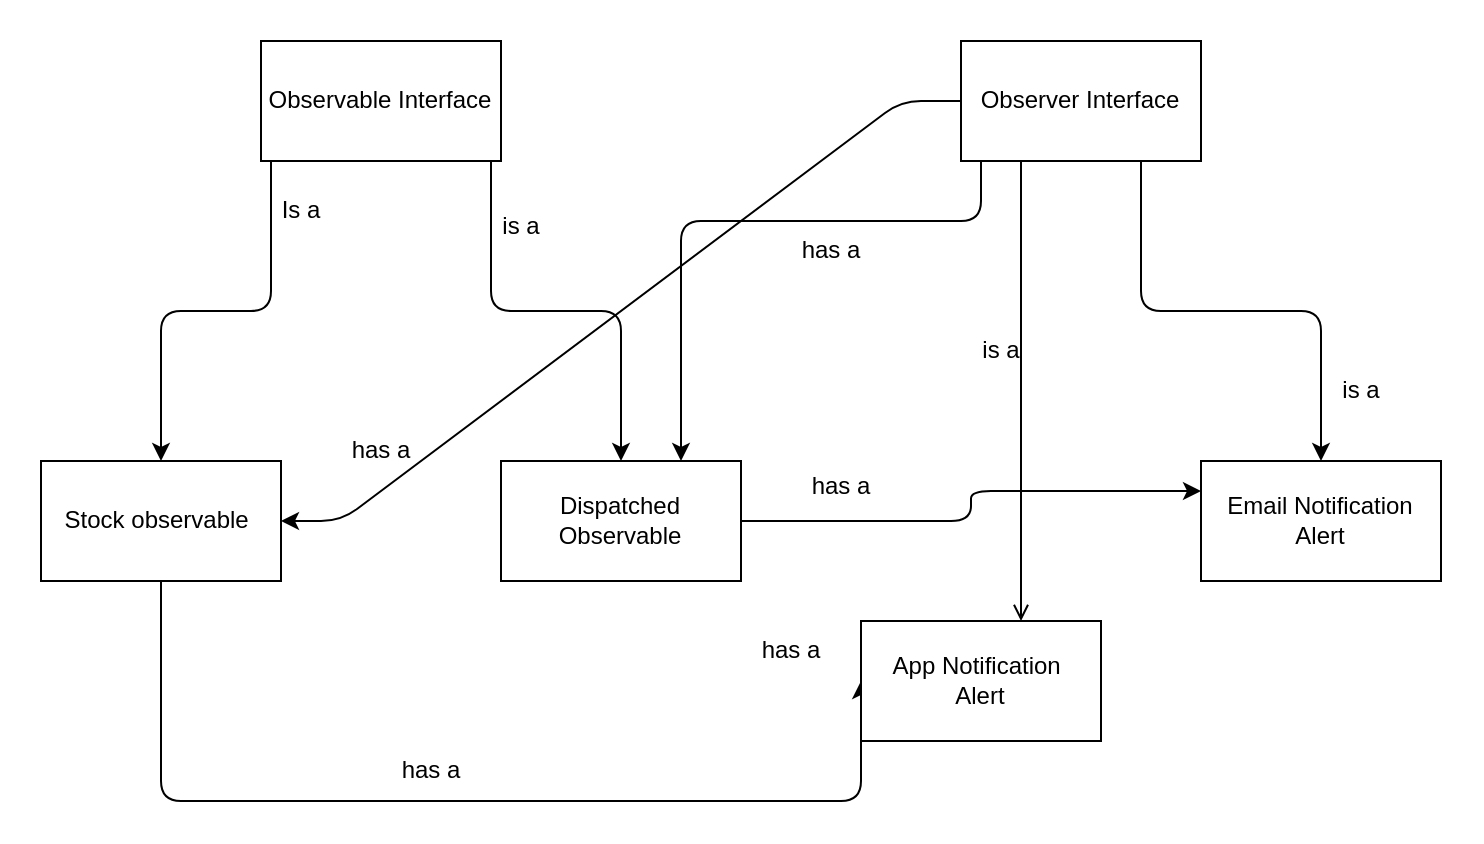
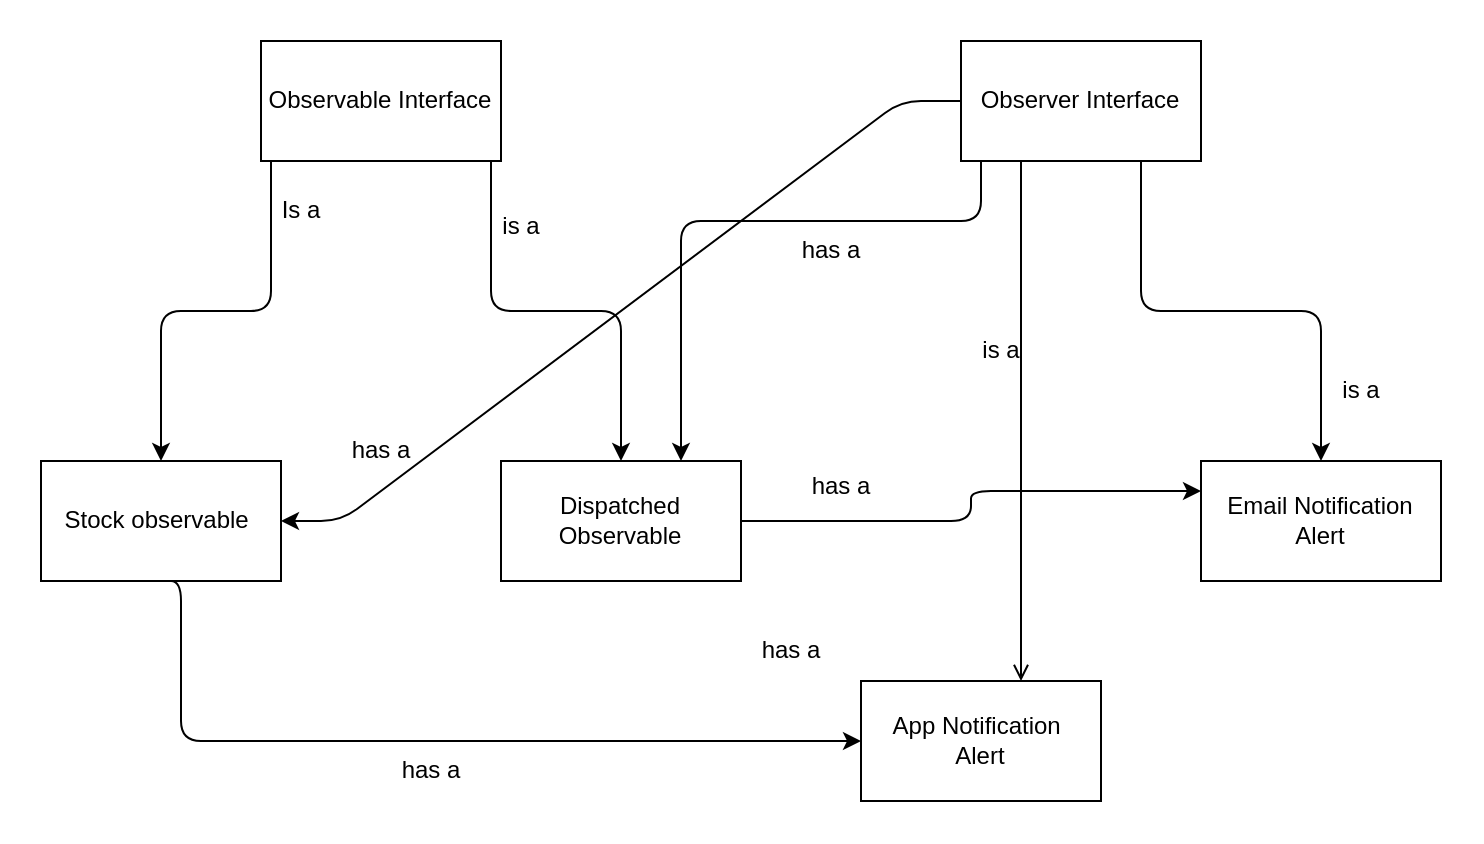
  <mxCell id="0" />
  <mxCell id="1" parent="0" />
  <mxCell id="2" value="Observable Interface" style="whiteSpace=wrap;html=1;" vertex="1" parent="1"><mxGeometry x="130" y="20" width="120" height="60" as="geometry" /></mxCell>
  <mxCell id="3" style="edgeStyle=elbowEdgeStyle;elbow=vertical;html=1;exitX=0;exitY=1;exitDx=0;exitDy=0;" edge="1" parent="1"><mxGeometry relative="1" as="geometry"><mxPoint x="80" y="230" as="targetPoint" /><mxPoint x="135" y="80" as="sourcePoint" /></mxGeometry></mxCell>
  <mxCell id="4" style="edgeStyle=elbowEdgeStyle;elbow=vertical;html=1;exitX=1;exitY=1;exitDx=0;exitDy=0;" edge="1" parent="1"><mxGeometry relative="1" as="geometry"><mxPoint x="310" y="230" as="targetPoint" /><mxPoint x="245" y="80" as="sourcePoint" /></mxGeometry></mxCell>
  <mxCell id="5" style="edgeStyle=elbowEdgeStyle;html=1;exitX=1;exitY=0.5;exitDx=0;exitDy=0;entryX=0;entryY=0.25;entryDx=0;entryDy=0;" edge="1" parent="1" source="6" target="17"><mxGeometry relative="1" as="geometry" /></mxCell>
  <mxCell id="6" value="Dispatched Observable" style="whiteSpace=wrap;html=1;" vertex="1" parent="1"><mxGeometry x="250" y="230" width="120" height="60" as="geometry" /></mxCell>
  <mxCell id="7" style="edgeStyle=elbowEdgeStyle;html=1;exitX=0.5;exitY=1;exitDx=0;exitDy=0;entryX=0;entryY=0.5;entryDx=0;entryDy=0;" edge="1" parent="1" source="8" target="16"><mxGeometry relative="1" as="geometry"><Array as="points"><mxPoint x="90" y="400" /></Array></mxGeometry></mxCell>
  <mxCell id="8" value="Stock observable&amp;nbsp;" style="whiteSpace=wrap;html=1;" vertex="1" parent="1"><mxGeometry x="20" y="230" width="120" height="60" as="geometry" /></mxCell>
  <mxCell id="9" value="Is a" style="text;html=1;align=center;verticalAlign=middle;resizable=0;points=[];autosize=1;strokeColor=none;fillColor=none;" vertex="1" parent="1"><mxGeometry x="130" y="90" width="40" height="30" as="geometry" /></mxCell>
  <mxCell id="10" value="is a" style="text;html=1;align=center;verticalAlign=middle;resizable=0;points=[];autosize=1;strokeColor=none;fillColor=none;" vertex="1" parent="1"><mxGeometry x="240" y="98" width="40" height="30" as="geometry" /></mxCell>
  <mxCell id="11" style="edgeStyle=elbowEdgeStyle;elbow=vertical;html=1;exitX=0.25;exitY=1;exitDx=0;exitDy=0;endArrow=open;" edge="1" parent="1" source="15" target="16"><mxGeometry relative="1" as="geometry"><mxPoint x="460" y="683.333" as="targetPoint" /><Array as="points"><mxPoint x="510" y="250" /></Array></mxGeometry></mxCell>
  <mxCell id="12" style="edgeStyle=elbowEdgeStyle;elbow=vertical;html=1;exitX=0.75;exitY=1;exitDx=0;exitDy=0;" edge="1" parent="1" source="15"><mxGeometry relative="1" as="geometry"><mxPoint x="660" y="230" as="targetPoint" /></mxGeometry></mxCell>
  <mxCell id="13" style="edgeStyle=orthogonalEdgeStyle;html=1;exitX=0;exitY=0.5;exitDx=0;exitDy=0;entryX=0.75;entryY=0;entryDx=0;entryDy=0;" edge="1" parent="1" source="15" target="6"><mxGeometry relative="1" as="geometry"><Array as="points"><mxPoint x="490" y="50" /><mxPoint x="490" y="110" /><mxPoint x="340" y="110" /></Array></mxGeometry></mxCell>
  <mxCell id="14" style="edgeStyle=entityRelationEdgeStyle;html=1;exitX=0;exitY=0.5;exitDx=0;exitDy=0;" edge="1" parent="1" source="15" target="8"><mxGeometry relative="1" as="geometry" /></mxCell>
  <mxCell id="15" value="Observer Interface" style="whiteSpace=wrap;html=1;" vertex="1" parent="1"><mxGeometry x="480" y="20" width="120" height="60" as="geometry" /></mxCell>
- <mxCell id="16" value="App Notification&amp;nbsp;&lt;div&gt;Alert&lt;/div&gt;" style="whiteSpace=wrap;html=1;" vertex="1" parent="1"><mxGeometry x="430" y="310" width="120" height="60" as="geometry" /></mxCell>
+ <mxCell id="16" value="App Notification&amp;nbsp;&lt;div&gt;Alert&lt;/div&gt;" style="whiteSpace=wrap;html=1;" vertex="1" parent="1"><mxGeometry x="430" y="340" width="120" height="60" as="geometry" /></mxCell>
  <mxCell id="17" value="Email Notification Alert" style="whiteSpace=wrap;html=1;" vertex="1" parent="1"><mxGeometry x="600" y="230" width="120" height="60" as="geometry" /></mxCell>
  <mxCell id="18" value="is a" style="text;html=1;align=center;verticalAlign=middle;resizable=0;points=[];autosize=1;strokeColor=none;fillColor=none;" vertex="1" parent="1"><mxGeometry x="480" y="160" width="40" height="30" as="geometry" /></mxCell>
  <mxCell id="19" value="is a" style="text;html=1;align=center;verticalAlign=middle;resizable=0;points=[];autosize=1;strokeColor=none;fillColor=none;" vertex="1" parent="1"><mxGeometry x="660" y="180" width="40" height="30" as="geometry" /></mxCell>
  <mxCell id="20" value="has a" style="text;html=1;align=center;verticalAlign=middle;resizable=0;points=[];autosize=1;strokeColor=none;fillColor=none;" vertex="1" parent="1"><mxGeometry x="190" y="370" width="50" height="30" as="geometry" /></mxCell>
  <mxCell id="21" value="has a" style="text;html=1;align=center;verticalAlign=middle;resizable=0;points=[];autosize=1;strokeColor=none;fillColor=none;" vertex="1" parent="1"><mxGeometry x="370" y="310" width="50" height="30" as="geometry" /></mxCell>
  <mxCell id="22" value="has a" style="text;html=1;align=center;verticalAlign=middle;resizable=0;points=[];autosize=1;strokeColor=none;fillColor=none;" vertex="1" parent="1"><mxGeometry x="395" y="228" width="50" height="30" as="geometry" /></mxCell>
  <mxCell id="23" value="has a" style="text;html=1;align=center;verticalAlign=middle;resizable=0;points=[];autosize=1;strokeColor=none;fillColor=none;" vertex="1" parent="1"><mxGeometry x="390" y="110" width="50" height="30" as="geometry" /></mxCell>
  <mxCell id="24" value="has a" style="text;html=1;align=center;verticalAlign=middle;resizable=0;points=[];autosize=1;strokeColor=none;fillColor=none;" vertex="1" parent="1"><mxGeometry x="165" y="210" width="50" height="30" as="geometry" /></mxCell>
